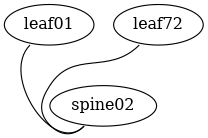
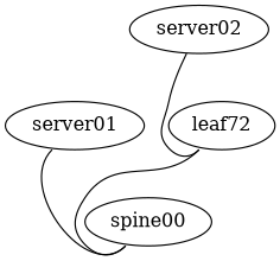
  graph {
    edge [headport=swp2 tailport=swp52]
-   leaf01
-   spine02
+   leaf01 [label=server01]
+   spine02 [label=spine00]
    n3 [label=leaf72]
+   server02
    leaf01 -- spine02 [headport=swp1]
    n3 -- spine02
+   server02 -- n3 [tailport=eth2]
  }
